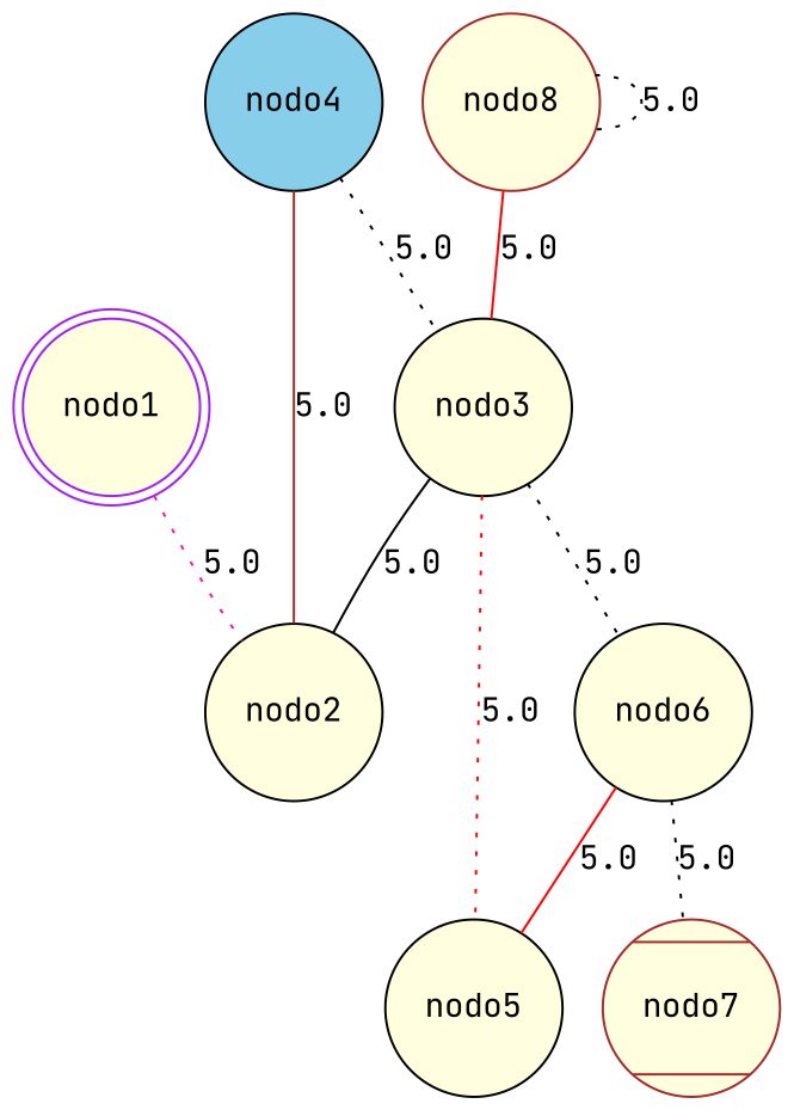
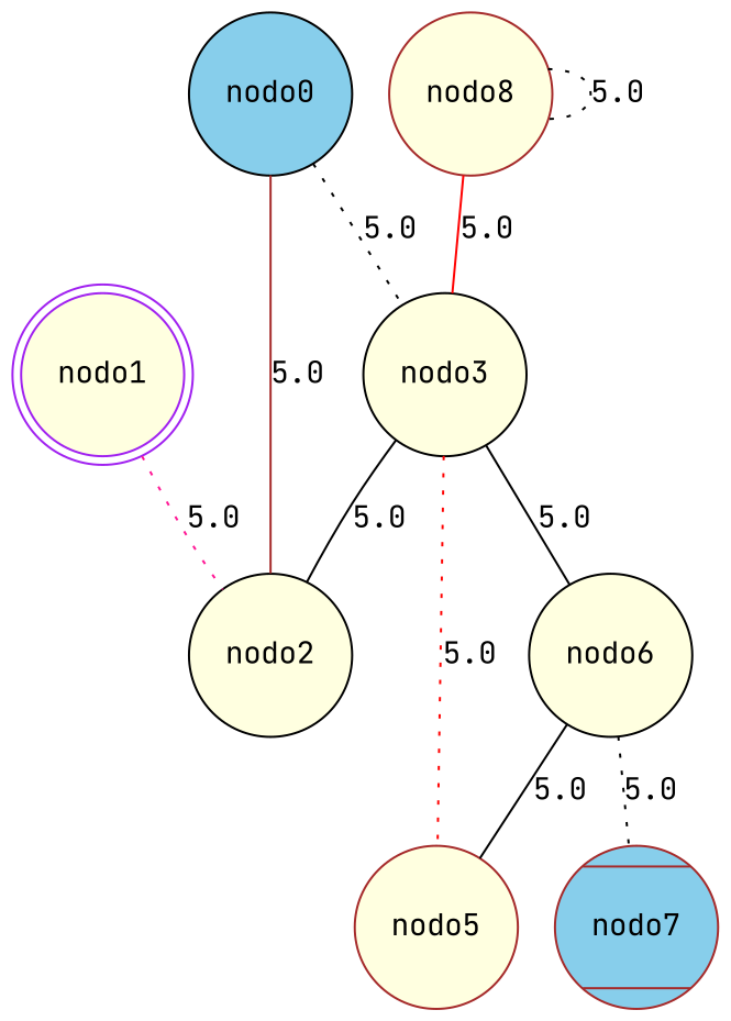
  graph {
    fontname="JetBrains Mono"
    rankdir=TB
    node [color=black fillcolor=lightyellow fontname="JetBrains Mono" shape=circle style=filled]
    edge [color=black fontname="JetBrains Mono" style=dotted]
    nodo1 [color=purple shape=doublecircle]
    nodo2
    nodo3
-   nodo5
+   nodo5 [color=brown]
    nodo6
-   nodo7 [color=brown shape=Mcircle]
-   nodo4 [fillcolor=skyblue]
+   nodo7 [color=brown fillcolor=skyblue shape=Mcircle]
+   nodo4 [fillcolor=skyblue label=nodo0]
    nodo8 [color=brown]
    nodo1 -- nodo2 [color=deeppink label=5.0]
    nodo3 -- nodo2 [label=5.0 style=solid]
    nodo3 -- nodo5 [color=red label=5.0]
-   nodo3 -- nodo6 [label=5.0]
-   nodo6 -- nodo5 [color=red label=5.0 style=solid]
+   nodo3 -- nodo6 [label=5.0 style=solid]
+   nodo6 -- nodo5 [label=5.0 style=solid]
    nodo6 -- nodo7 [label=5.0]
    nodo4 -- nodo2 [color=brown label=5.0 style=solid]
    nodo4 -- nodo3 [label=5.0]
    nodo8 -- nodo3 [color=red label=5.0 style=solid]
    nodo8 -- nodo8 [label=5.0]
  }
